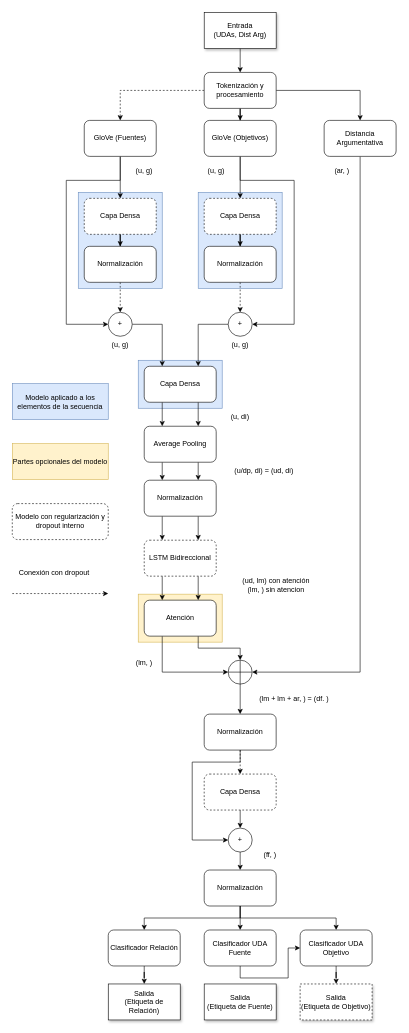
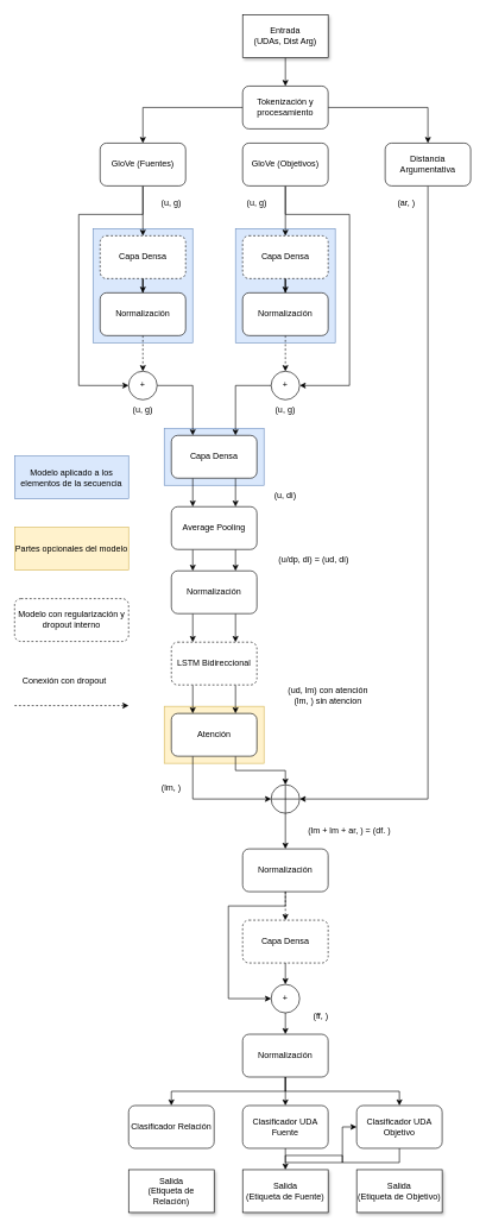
  <mxCell id="0" />
  <mxCell id="1" parent="0" />
  <mxCell id="2" value="" style="rounded=0;whiteSpace=wrap;html=1;shadow=0;sketch=0;fillColor=#fff2cc;strokeColor=#d6b656;" parent="1" vertex="1"><mxGeometry x="230" y="990" width="140" height="80" as="geometry" /></mxCell>
  <mxCell id="3" value="" style="rounded=0;whiteSpace=wrap;html=1;shadow=0;sketch=0;fillColor=#dae8fc;strokeColor=#6c8ebf;" parent="1" vertex="1"><mxGeometry x="230" y="600" width="140" height="80" as="geometry" /></mxCell>
  <mxCell id="4" value="" style="rounded=0;whiteSpace=wrap;html=1;shadow=0;sketch=0;fillColor=#dae8fc;strokeColor=#6c8ebf;" parent="1" vertex="1"><mxGeometry x="330" y="320" width="140" height="160" as="geometry" /></mxCell>
  <mxCell id="5" value="" style="rounded=0;whiteSpace=wrap;html=1;shadow=0;sketch=0;fillColor=#dae8fc;strokeColor=#6c8ebf;" parent="1" vertex="1"><mxGeometry x="130" y="320" width="140" height="160" as="geometry" /></mxCell>
  <mxCell id="6" style="edgeStyle=orthogonalEdgeStyle;rounded=0;jumpStyle=gap;orthogonalLoop=1;jettySize=auto;html=1;exitX=0.5;exitY=1;exitDx=0;exitDy=0;strokeColor=default;" parent="1" source="7" target="11" edge="1"><mxGeometry relative="1" as="geometry" /></mxCell>
  <mxCell id="7" value="&lt;div&gt;Entrada &lt;br&gt;&lt;/div&gt;&lt;div&gt;(UDAs, Dist Arg)&lt;/div&gt;" style="rounded=0;whiteSpace=wrap;html=1;shadow=1;sketch=0;" parent="1" vertex="1"><mxGeometry x="340" y="20" width="120" height="60" as="geometry" /></mxCell>
- <mxCell id="8" style="edgeStyle=orthogonalEdgeStyle;rounded=0;jumpStyle=gap;orthogonalLoop=1;jettySize=auto;html=1;exitX=0;exitY=0.5;exitDx=0;exitDy=0;entryX=0.5;entryY=0;entryDx=0;entryDy=0;strokeColor=default;dashed=1;" parent="1" source="11" target="16" edge="1"><mxGeometry relative="1" as="geometry" /></mxCell>
- <mxCell id="9" value="" style="edgeStyle=orthogonalEdgeStyle;rounded=0;jumpStyle=gap;orthogonalLoop=1;jettySize=auto;html=1;strokeColor=default;" parent="1" source="11" target="19" edge="1"><mxGeometry relative="1" as="geometry" /></mxCell>
+ <mxCell id="8" style="edgeStyle=orthogonalEdgeStyle;rounded=0;jumpStyle=gap;orthogonalLoop=1;jettySize=auto;html=1;exitX=0;exitY=0.5;exitDx=0;exitDy=0;entryX=0.5;entryY=0;entryDx=0;entryDy=0;strokeColor=default;" parent="1" source="11" target="16" edge="1"><mxGeometry relative="1" as="geometry" /></mxCell>
  <mxCell id="10" style="edgeStyle=orthogonalEdgeStyle;rounded=0;jumpStyle=gap;orthogonalLoop=1;jettySize=auto;html=1;exitX=1;exitY=0.5;exitDx=0;exitDy=0;entryX=0.5;entryY=0;entryDx=0;entryDy=0;strokeColor=default;" parent="1" source="11" target="13" edge="1"><mxGeometry relative="1" as="geometry" /></mxCell>
  <mxCell id="11" value="Tokenización y procesamiento" style="rounded=1;whiteSpace=wrap;html=1;shadow=0;sketch=0;" parent="1" vertex="1"><mxGeometry x="340" y="120" width="120" height="60" as="geometry" /></mxCell>
  <mxCell id="12" style="edgeStyle=orthogonalEdgeStyle;rounded=0;jumpStyle=gap;orthogonalLoop=1;jettySize=auto;html=1;exitX=0.5;exitY=1;exitDx=0;exitDy=0;entryX=1;entryY=0.5;entryDx=0;entryDy=0;entryPerimeter=0;strokeColor=default;" parent="1" source="13" target="45" edge="1"><mxGeometry relative="1" as="geometry" /></mxCell>
  <mxCell id="13" value="Distancia Argumentativa" style="rounded=1;whiteSpace=wrap;html=1;shadow=0;sketch=0;" parent="1" vertex="1"><mxGeometry x="540" y="200" width="120" height="60" as="geometry" /></mxCell>
  <mxCell id="14" value="" style="edgeStyle=orthogonalEdgeStyle;rounded=0;jumpStyle=gap;orthogonalLoop=1;jettySize=auto;html=1;strokeColor=default;" parent="1" source="16" target="21" edge="1"><mxGeometry relative="1" as="geometry" /></mxCell>
  <mxCell id="15" style="edgeStyle=orthogonalEdgeStyle;rounded=0;jumpStyle=gap;orthogonalLoop=1;jettySize=auto;html=1;exitX=0.5;exitY=1;exitDx=0;exitDy=0;strokeColor=default;entryX=0;entryY=0.5;entryDx=0;entryDy=0;" parent="1" source="16" target="29" edge="1"><mxGeometry relative="1" as="geometry"><mxPoint x="100" y="540" as="targetPoint" /><Array as="points"><mxPoint x="200" y="300" /><mxPoint x="110" y="300" /><mxPoint x="110" y="540" /></Array></mxGeometry></mxCell>
  <mxCell id="16" value="GloVe (Fuentes)" style="rounded=1;whiteSpace=wrap;html=1;shadow=0;sketch=0;" parent="1" vertex="1"><mxGeometry x="140" y="200" width="120" height="60" as="geometry" /></mxCell>
  <mxCell id="17" value="" style="edgeStyle=orthogonalEdgeStyle;rounded=0;jumpStyle=gap;orthogonalLoop=1;jettySize=auto;html=1;strokeColor=default;" parent="1" source="19" target="25" edge="1"><mxGeometry relative="1" as="geometry" /></mxCell>
  <mxCell id="18" style="edgeStyle=orthogonalEdgeStyle;rounded=0;jumpStyle=gap;orthogonalLoop=1;jettySize=auto;html=1;exitX=0.5;exitY=1;exitDx=0;exitDy=0;strokeColor=default;entryX=1;entryY=0.5;entryDx=0;entryDy=0;" parent="1" source="19" target="31" edge="1"><mxGeometry relative="1" as="geometry"><mxPoint x="510" y="510" as="targetPoint" /><Array as="points"><mxPoint x="400" y="300" /><mxPoint x="490" y="300" /><mxPoint x="490" y="540" /></Array></mxGeometry></mxCell>
  <mxCell id="19" value="&lt;div&gt;GloVe (Objetivos)&lt;/div&gt;" style="rounded=1;whiteSpace=wrap;html=1;shadow=0;sketch=0;" parent="1" vertex="1"><mxGeometry x="340" y="200" width="120" height="60" as="geometry" /></mxCell>
  <mxCell id="20" value="" style="edgeStyle=orthogonalEdgeStyle;rounded=0;jumpStyle=gap;orthogonalLoop=1;jettySize=auto;html=1;strokeColor=default;" parent="1" source="21" target="23" edge="1"><mxGeometry relative="1" as="geometry" /></mxCell>
  <mxCell id="21" value="Capa Densa" style="rounded=1;whiteSpace=wrap;html=1;shadow=0;sketch=0;dashed=1;" parent="1" vertex="1"><mxGeometry x="140" y="330" width="120" height="60" as="geometry" /></mxCell>
  <mxCell id="22" style="edgeStyle=orthogonalEdgeStyle;rounded=0;jumpStyle=gap;orthogonalLoop=1;jettySize=auto;html=1;exitX=0.5;exitY=1;exitDx=0;exitDy=0;strokeColor=default;dashed=1;" parent="1" source="23" target="29" edge="1"><mxGeometry relative="1" as="geometry" /></mxCell>
  <mxCell id="23" value="Normalización" style="rounded=1;whiteSpace=wrap;html=1;shadow=0;sketch=0;" parent="1" vertex="1"><mxGeometry x="140" y="410" width="120" height="60" as="geometry" /></mxCell>
  <mxCell id="24" value="" style="edgeStyle=orthogonalEdgeStyle;rounded=0;jumpStyle=gap;orthogonalLoop=1;jettySize=auto;html=1;strokeColor=default;" parent="1" source="25" target="27" edge="1"><mxGeometry relative="1" as="geometry" /></mxCell>
  <mxCell id="25" value="Capa Densa" style="rounded=1;whiteSpace=wrap;html=1;shadow=0;sketch=0;dashed=1;" parent="1" vertex="1"><mxGeometry x="340" y="330" width="120" height="60" as="geometry" /></mxCell>
  <mxCell id="26" style="edgeStyle=orthogonalEdgeStyle;rounded=0;jumpStyle=gap;orthogonalLoop=1;jettySize=auto;html=1;exitX=0.5;exitY=1;exitDx=0;exitDy=0;strokeColor=default;dashed=1;" parent="1" source="27" target="31" edge="1"><mxGeometry relative="1" as="geometry" /></mxCell>
  <mxCell id="27" value="Normalización" style="rounded=1;whiteSpace=wrap;html=1;shadow=0;sketch=0;" parent="1" vertex="1"><mxGeometry x="340" y="410" width="120" height="60" as="geometry" /></mxCell>
  <mxCell id="28" style="edgeStyle=orthogonalEdgeStyle;rounded=0;jumpStyle=gap;orthogonalLoop=1;jettySize=auto;html=1;exitX=1;exitY=0.5;exitDx=0;exitDy=0;entryX=0.25;entryY=0;entryDx=0;entryDy=0;strokeColor=default;" parent="1" source="29" target="34" edge="1"><mxGeometry relative="1" as="geometry" /></mxCell>
  <mxCell id="29" value="+" style="ellipse;whiteSpace=wrap;html=1;aspect=fixed;rounded=0;shadow=0;sketch=0;" parent="1" vertex="1"><mxGeometry x="180" y="520" width="40" height="40" as="geometry" /></mxCell>
  <mxCell id="30" style="edgeStyle=orthogonalEdgeStyle;rounded=0;jumpStyle=gap;orthogonalLoop=1;jettySize=auto;html=1;exitX=0;exitY=0.5;exitDx=0;exitDy=0;entryX=0.75;entryY=0;entryDx=0;entryDy=0;strokeColor=default;" parent="1" source="31" target="34" edge="1"><mxGeometry relative="1" as="geometry" /></mxCell>
  <mxCell id="31" value="+" style="ellipse;whiteSpace=wrap;html=1;aspect=fixed;rounded=0;shadow=0;sketch=0;" parent="1" vertex="1"><mxGeometry x="380" y="520" width="40" height="40" as="geometry" /></mxCell>
  <mxCell id="32" style="edgeStyle=orthogonalEdgeStyle;rounded=0;jumpStyle=gap;orthogonalLoop=1;jettySize=auto;html=1;exitX=0.25;exitY=1;exitDx=0;exitDy=0;entryX=0.25;entryY=0;entryDx=0;entryDy=0;strokeColor=default;" parent="1" source="34" target="37" edge="1"><mxGeometry relative="1" as="geometry" /></mxCell>
  <mxCell id="33" style="edgeStyle=orthogonalEdgeStyle;rounded=0;jumpStyle=gap;orthogonalLoop=1;jettySize=auto;html=1;exitX=0.75;exitY=1;exitDx=0;exitDy=0;entryX=0.75;entryY=0;entryDx=0;entryDy=0;strokeColor=default;" parent="1" source="34" target="37" edge="1"><mxGeometry relative="1" as="geometry" /></mxCell>
  <mxCell id="34" value="Capa Densa" style="rounded=1;whiteSpace=wrap;html=1;shadow=0;sketch=0;" parent="1" vertex="1"><mxGeometry x="240" y="610" width="120" height="60" as="geometry" /></mxCell>
  <mxCell id="35" style="edgeStyle=orthogonalEdgeStyle;rounded=0;jumpStyle=gap;orthogonalLoop=1;jettySize=auto;html=1;exitX=0.25;exitY=1;exitDx=0;exitDy=0;entryX=0.25;entryY=0;entryDx=0;entryDy=0;strokeColor=default;" parent="1" source="37" target="40" edge="1"><mxGeometry relative="1" as="geometry" /></mxCell>
  <mxCell id="36" style="edgeStyle=orthogonalEdgeStyle;rounded=0;jumpStyle=gap;orthogonalLoop=1;jettySize=auto;html=1;exitX=0.75;exitY=1;exitDx=0;exitDy=0;entryX=0.75;entryY=0;entryDx=0;entryDy=0;strokeColor=default;" parent="1" source="37" target="40" edge="1"><mxGeometry relative="1" as="geometry" /></mxCell>
  <mxCell id="37" value="Average Pooling" style="rounded=1;whiteSpace=wrap;html=1;shadow=0;sketch=0;" parent="1" vertex="1"><mxGeometry x="240" y="710" width="120" height="60" as="geometry" /></mxCell>
  <mxCell id="38" style="edgeStyle=orthogonalEdgeStyle;rounded=0;jumpStyle=gap;orthogonalLoop=1;jettySize=auto;html=1;exitX=0.25;exitY=1;exitDx=0;exitDy=0;entryX=0.25;entryY=0;entryDx=0;entryDy=0;strokeColor=default;" parent="1" source="40" target="43" edge="1"><mxGeometry relative="1" as="geometry" /></mxCell>
  <mxCell id="39" style="edgeStyle=orthogonalEdgeStyle;rounded=0;jumpStyle=gap;orthogonalLoop=1;jettySize=auto;html=1;exitX=0.75;exitY=1;exitDx=0;exitDy=0;entryX=0.75;entryY=0;entryDx=0;entryDy=0;strokeColor=default;" parent="1" source="40" target="43" edge="1"><mxGeometry relative="1" as="geometry" /></mxCell>
  <mxCell id="40" value="Normalización" style="rounded=1;whiteSpace=wrap;html=1;shadow=0;sketch=0;" parent="1" vertex="1"><mxGeometry x="240" y="800" width="120" height="60" as="geometry" /></mxCell>
  <mxCell id="41" style="edgeStyle=orthogonalEdgeStyle;rounded=0;jumpStyle=gap;orthogonalLoop=1;jettySize=auto;html=1;exitX=0.25;exitY=1;exitDx=0;exitDy=0;entryX=0.25;entryY=0;entryDx=0;entryDy=0;strokeColor=default;" parent="1" source="43" target="48" edge="1"><mxGeometry relative="1" as="geometry" /></mxCell>
  <mxCell id="42" style="edgeStyle=orthogonalEdgeStyle;rounded=0;jumpStyle=gap;orthogonalLoop=1;jettySize=auto;html=1;exitX=0.75;exitY=1;exitDx=0;exitDy=0;entryX=0.75;entryY=0;entryDx=0;entryDy=0;strokeColor=default;" parent="1" source="43" target="48" edge="1"><mxGeometry relative="1" as="geometry" /></mxCell>
  <mxCell id="43" value="LSTM Bidireccional" style="rounded=1;whiteSpace=wrap;html=1;shadow=0;sketch=0;dashed=1;" parent="1" vertex="1"><mxGeometry x="240" y="900" width="120" height="60" as="geometry" /></mxCell>
  <mxCell id="44" style="edgeStyle=orthogonalEdgeStyle;rounded=0;jumpStyle=gap;orthogonalLoop=1;jettySize=auto;html=1;exitX=0.5;exitY=1;exitDx=0;exitDy=0;exitPerimeter=0;entryX=0.5;entryY=0;entryDx=0;entryDy=0;strokeColor=default;" parent="1" source="45" target="53" edge="1"><mxGeometry relative="1" as="geometry" /></mxCell>
  <mxCell id="45" value="" style="verticalLabelPosition=bottom;verticalAlign=top;html=1;shape=mxgraph.flowchart.summing_function;rounded=0;shadow=0;sketch=0;" parent="1" vertex="1"><mxGeometry x="380" y="1100" width="40" height="40" as="geometry" /></mxCell>
  <mxCell id="46" style="edgeStyle=orthogonalEdgeStyle;rounded=0;jumpStyle=gap;orthogonalLoop=1;jettySize=auto;html=1;exitX=0.25;exitY=1;exitDx=0;exitDy=0;entryX=0;entryY=0.5;entryDx=0;entryDy=0;entryPerimeter=0;strokeColor=default;" parent="1" source="48" target="45" edge="1"><mxGeometry relative="1" as="geometry" /></mxCell>
  <mxCell id="47" style="edgeStyle=orthogonalEdgeStyle;rounded=0;jumpStyle=gap;orthogonalLoop=1;jettySize=auto;html=1;exitX=0.75;exitY=1;exitDx=0;exitDy=0;entryX=0.5;entryY=0;entryDx=0;entryDy=0;entryPerimeter=0;strokeColor=default;" parent="1" source="48" target="45" edge="1"><mxGeometry relative="1" as="geometry" /></mxCell>
  <mxCell id="48" value="Atención" style="rounded=1;whiteSpace=wrap;html=1;shadow=0;sketch=0;" parent="1" vertex="1"><mxGeometry x="240" y="1000" width="120" height="60" as="geometry" /></mxCell>
  <mxCell id="49" style="edgeStyle=orthogonalEdgeStyle;rounded=0;jumpStyle=gap;orthogonalLoop=1;jettySize=auto;html=1;exitX=0.5;exitY=1;exitDx=0;exitDy=0;entryX=0.5;entryY=0;entryDx=0;entryDy=0;strokeColor=default;" parent="1" source="50" target="55" edge="1"><mxGeometry relative="1" as="geometry" /></mxCell>
  <mxCell id="50" value="&lt;div&gt;Capa Densa&lt;/div&gt;" style="rounded=1;whiteSpace=wrap;html=1;shadow=0;sketch=0;dashed=1;" parent="1" vertex="1"><mxGeometry x="340" y="1290" width="120" height="60" as="geometry" /></mxCell>
  <mxCell id="51" style="edgeStyle=orthogonalEdgeStyle;rounded=0;jumpStyle=gap;orthogonalLoop=1;jettySize=auto;html=1;exitX=0.5;exitY=1;exitDx=0;exitDy=0;entryX=0.5;entryY=0;entryDx=0;entryDy=0;strokeColor=default;dashed=1;" parent="1" source="53" target="50" edge="1"><mxGeometry relative="1" as="geometry" /></mxCell>
  <mxCell id="52" style="edgeStyle=orthogonalEdgeStyle;rounded=0;jumpStyle=gap;orthogonalLoop=1;jettySize=auto;html=1;exitX=0.5;exitY=1;exitDx=0;exitDy=0;strokeColor=default;entryX=0;entryY=0.5;entryDx=0;entryDy=0;" parent="1" source="53" target="55" edge="1"><mxGeometry relative="1" as="geometry"><mxPoint x="370" y="1380" as="targetPoint" /><Array as="points"><mxPoint x="400" y="1270" /><mxPoint x="320" y="1270" /><mxPoint x="320" y="1400" /></Array></mxGeometry></mxCell>
  <mxCell id="53" value="Normalización" style="rounded=1;whiteSpace=wrap;html=1;shadow=0;sketch=0;" parent="1" vertex="1"><mxGeometry x="340" y="1190" width="120" height="60" as="geometry" /></mxCell>
  <mxCell id="54" style="edgeStyle=orthogonalEdgeStyle;rounded=0;jumpStyle=gap;orthogonalLoop=1;jettySize=auto;html=1;exitX=0.5;exitY=1;exitDx=0;exitDy=0;entryX=0.5;entryY=0;entryDx=0;entryDy=0;strokeColor=default;" parent="1" source="55" target="59" edge="1"><mxGeometry relative="1" as="geometry" /></mxCell>
  <mxCell id="55" value="+" style="ellipse;whiteSpace=wrap;html=1;aspect=fixed;rounded=0;shadow=0;sketch=0;" parent="1" vertex="1"><mxGeometry x="380" y="1380" width="40" height="40" as="geometry" /></mxCell>
  <mxCell id="56" style="edgeStyle=orthogonalEdgeStyle;rounded=0;jumpStyle=gap;orthogonalLoop=1;jettySize=auto;html=1;exitX=0.5;exitY=1;exitDx=0;exitDy=0;entryX=0.5;entryY=0;entryDx=0;entryDy=0;strokeColor=default;" parent="1" source="59" target="61" edge="1"><mxGeometry relative="1" as="geometry" /></mxCell>
  <mxCell id="57" style="edgeStyle=orthogonalEdgeStyle;rounded=0;jumpStyle=gap;orthogonalLoop=1;jettySize=auto;html=1;exitX=0.5;exitY=1;exitDx=0;exitDy=0;entryX=0.5;entryY=0;entryDx=0;entryDy=0;strokeColor=default;" parent="1" source="59" target="63" edge="1"><mxGeometry relative="1" as="geometry" /></mxCell>
  <mxCell id="58" style="edgeStyle=orthogonalEdgeStyle;rounded=0;jumpStyle=gap;orthogonalLoop=1;jettySize=auto;html=1;exitX=0.5;exitY=1;exitDx=0;exitDy=0;strokeColor=default;" parent="1" source="59" target="65" edge="1"><mxGeometry relative="1" as="geometry" /></mxCell>
  <mxCell id="59" value="Normalización" style="rounded=1;whiteSpace=wrap;html=1;shadow=0;sketch=0;" parent="1" vertex="1"><mxGeometry x="340" y="1450" width="120" height="60" as="geometry" /></mxCell>
- <mxCell id="60" style="edgeStyle=orthogonalEdgeStyle;rounded=0;jumpStyle=gap;orthogonalLoop=1;jettySize=auto;html=1;exitX=0.5;exitY=1;exitDx=0;exitDy=0;strokeColor=default;" parent="1" source="61" target="66" edge="1"><mxGeometry relative="1" as="geometry" /></mxCell>
  <mxCell id="61" value="Clasificador Relación" style="rounded=1;whiteSpace=wrap;html=1;shadow=0;sketch=0;" parent="1" vertex="1"><mxGeometry x="180" y="1550" width="120" height="60" as="geometry" /></mxCell>
  <mxCell id="62" style="edgeStyle=orthogonalEdgeStyle;rounded=0;jumpStyle=gap;orthogonalLoop=1;jettySize=auto;html=1;exitX=0.5;exitY=1;exitDx=0;exitDy=0;strokeColor=default;" parent="1" source="63" target="65" edge="1"><mxGeometry relative="1" as="geometry" /></mxCell>
  <mxCell id="63" value="Clasificador UDA Fuente" style="rounded=1;whiteSpace=wrap;html=1;shadow=0;sketch=0;" parent="1" vertex="1"><mxGeometry x="340" y="1550" width="120" height="60" as="geometry" /></mxCell>
- <mxCell id="64" style="edgeStyle=orthogonalEdgeStyle;rounded=0;jumpStyle=gap;orthogonalLoop=1;jettySize=auto;html=1;exitX=0.5;exitY=1;exitDx=0;exitDy=0;strokeColor=default;" parent="1" source="65" target="68" edge="1"><mxGeometry relative="1" as="geometry" /></mxCell>
+ <mxCell id="64" style="edgeStyle=orthogonalEdgeStyle;rounded=0;jumpStyle=gap;orthogonalLoop=1;jettySize=auto;html=1;exitX=0.5;exitY=1;exitDx=0;exitDy=0;strokeColor=default;" parent="1" source="65" target="67" edge="1"><mxGeometry relative="1" as="geometry" /></mxCell>
  <mxCell id="65" value="Clasificador UDA Objetivo" style="rounded=1;whiteSpace=wrap;html=1;shadow=0;sketch=0;" parent="1" vertex="1"><mxGeometry x="500" y="1550" width="120" height="60" as="geometry" /></mxCell>
  <mxCell id="66" value="&lt;div&gt;Salida &lt;br&gt;&lt;/div&gt;&lt;div&gt;(Etiqueta de Relación)&lt;/div&gt;" style="rounded=0;whiteSpace=wrap;html=1;shadow=1;sketch=0;" parent="1" vertex="1"><mxGeometry x="180" y="1640" width="120" height="60" as="geometry" /></mxCell>
  <mxCell id="67" value="&lt;div&gt;Salida &lt;br&gt;&lt;/div&gt;&lt;div&gt;(Etiqueta de Fuente)&lt;/div&gt;" style="rounded=0;whiteSpace=wrap;html=1;shadow=1;sketch=0;" parent="1" vertex="1"><mxGeometry x="340" y="1640" width="120" height="60" as="geometry" /></mxCell>
- <mxCell id="68" value="&lt;div&gt;Salida &lt;br&gt;&lt;/div&gt;&lt;div&gt;(Etiqueta de Objetivo)&lt;/div&gt;" style="rounded=0;whiteSpace=wrap;html=1;shadow=1;sketch=0;dashed=1;" parent="1" vertex="1"><mxGeometry x="500" y="1640" width="120" height="60" as="geometry" /></mxCell>
+ <mxCell id="68" value="&lt;div&gt;Salida &lt;br&gt;&lt;/div&gt;&lt;div&gt;(Etiqueta de Objetivo)&lt;/div&gt;" style="rounded=0;whiteSpace=wrap;html=1;shadow=1;sketch=0;" parent="1" vertex="1"><mxGeometry x="500" y="1640" width="120" height="60" as="geometry" /></mxCell>
  <mxCell id="69" value="Modelo aplicado a los elementos de la secuencia" style="rounded=0;whiteSpace=wrap;html=1;shadow=0;sketch=0;fillColor=#dae8fc;strokeColor=#6c8ebf;" parent="1" vertex="1"><mxGeometry y="639" width="160" height="60" as="geometry" x="20" /></mxCell>
  <mxCell id="70" value="Partes opcionales del modelo" style="rounded=0;whiteSpace=wrap;html=1;shadow=0;sketch=0;fillColor=#fff2cc;strokeColor=#d6b656;" parent="1" vertex="1"><mxGeometry y="739" width="160" height="60" as="geometry" x="20" /></mxCell>
  <mxCell id="71" value="Modelo con regularización y dropout interno" style="rounded=1;whiteSpace=wrap;html=1;shadow=0;sketch=0;dashed=1;" parent="1" vertex="1"><mxGeometry y="839" width="160" height="60" as="geometry" x="20" /></mxCell>
  <mxCell id="72" value="" style="endArrow=classic;html=1;rounded=0;strokeColor=default;jumpStyle=gap;dashed=1;" parent="1" edge="1"><mxGeometry width="50" height="50" relative="1" as="geometry"><mxPoint y="989" as="sourcePoint" x="20" /><mxPoint x="180" y="989" as="targetPoint" /></mxGeometry></mxCell>
  <mxCell id="73" value="Conexión con dropout" style="text;html=1;strokeColor=none;fillColor=none;align=center;verticalAlign=middle;whiteSpace=wrap;rounded=0;shadow=0;dashed=1;sketch=0;" parent="1" vertex="1"><mxGeometry x="30" y="939" width="120" height="30" as="geometry" /></mxCell>
  <mxCell id="74" value="(u, g)" style="text;html=1;strokeColor=none;fillColor=none;align=center;verticalAlign=middle;whiteSpace=wrap;rounded=0;shadow=0;sketch=0;" vertex="1" parent="1"><mxGeometry x="210" y="270" width="60" height="30" as="geometry" /></mxCell>
  <mxCell id="75" value="(u, g)" style="text;html=1;strokeColor=none;fillColor=none;align=center;verticalAlign=middle;whiteSpace=wrap;rounded=0;shadow=0;sketch=0;" vertex="1" parent="1"><mxGeometry x="330" y="270" width="60" height="30" as="geometry" /></mxCell>
  <mxCell id="76" value="(ar, )" style="text;html=1;strokeColor=none;fillColor=none;align=center;verticalAlign=middle;whiteSpace=wrap;rounded=0;shadow=0;sketch=0;" vertex="1" parent="1"><mxGeometry x="540" y="270" width="60" height="30" as="geometry" /></mxCell>
  <mxCell id="77" value="(u, g)" style="text;html=1;strokeColor=none;fillColor=none;align=center;verticalAlign=middle;whiteSpace=wrap;rounded=0;shadow=0;sketch=0;" vertex="1" parent="1"><mxGeometry x="170" y="560" width="60" height="30" as="geometry" /></mxCell>
  <mxCell id="78" value="(u, g)" style="text;html=1;strokeColor=none;fillColor=none;align=center;verticalAlign=middle;whiteSpace=wrap;rounded=0;shadow=0;sketch=0;" vertex="1" parent="1"><mxGeometry x="370" y="560" width="60" height="30" as="geometry" /></mxCell>
  <mxCell id="79" value="(u/dp, di) = (ud, di)" style="text;html=1;strokeColor=none;fillColor=none;align=center;verticalAlign=middle;whiteSpace=wrap;rounded=0;shadow=0;sketch=0;" vertex="1" parent="1"><mxGeometry x="380" y="769" width="120" height="30" as="geometry" /></mxCell>
  <mxCell id="80" value="(u, di)" style="text;html=1;strokeColor=none;fillColor=none;align=center;verticalAlign=middle;whiteSpace=wrap;rounded=0;shadow=0;sketch=0;" vertex="1" parent="1"><mxGeometry x="370" y="680" width="60" height="30" as="geometry" /></mxCell>
  <mxCell id="81" value="&lt;div&gt;(ud, lm) con atención&lt;/div&gt;&lt;div&gt;(lm, ) sin atencion&lt;br&gt;&lt;/div&gt;" style="text;html=1;strokeColor=none;fillColor=none;align=center;verticalAlign=middle;whiteSpace=wrap;rounded=0;shadow=0;sketch=0;" vertex="1" parent="1"><mxGeometry x="380" y="960" width="160" height="30" as="geometry" /></mxCell>
  <mxCell id="82" value="(lm, )" style="text;html=1;strokeColor=none;fillColor=none;align=center;verticalAlign=middle;whiteSpace=wrap;rounded=0;shadow=0;sketch=0;" vertex="1" parent="1"><mxGeometry x="210" y="1090" width="60" height="30" as="geometry" /></mxCell>
  <mxCell id="83" value="(lm + lm + ar, ) = (df. )" style="text;html=1;strokeColor=none;fillColor=none;align=center;verticalAlign=middle;whiteSpace=wrap;rounded=0;shadow=0;sketch=0;" vertex="1" parent="1"><mxGeometry x="410" y="1150" width="160" height="30" as="geometry" /></mxCell>
  <mxCell id="84" value="(ff, )" style="text;html=1;strokeColor=none;fillColor=none;align=center;verticalAlign=middle;whiteSpace=wrap;rounded=0;shadow=0;sketch=0;" vertex="1" parent="1"><mxGeometry x="420" y="1410" width="60" height="30" as="geometry" /></mxCell>
